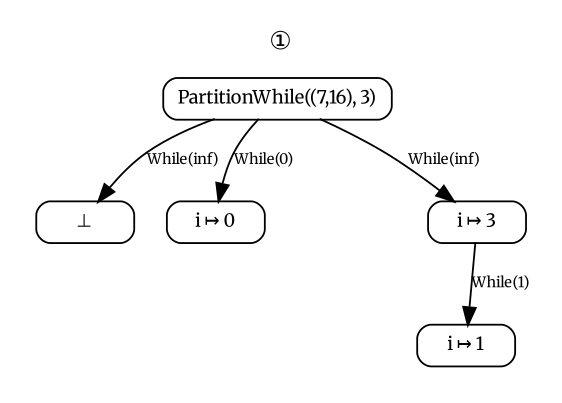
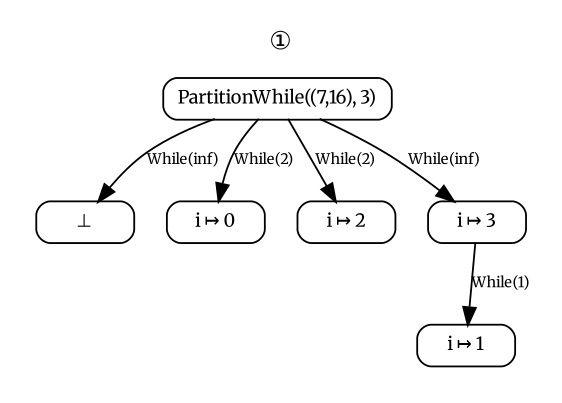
  digraph {
    color=white
    fontname=Merriweather
    fontsize=14.0
    node [fontname=Merriweather fontsize=10.0 shape=record style=rounded]
    edge [fontname=Merriweather fontsize=8.0]
    n1 [height=0.3 label="PartitionWhile((7,16), 3)"]
    n2 [height=0.3 label="⊥"]
    n3 [height=0.3 label="i ↦ 0"]
    n4 [height=0.3 label="i ↦ 1"]
+   n5 [height=0.3 label="i ↦ 2"]
    n6 [height=0.3 label="i ↦ 3"]
    subgraph cluster_1 {
      label="①"
      n1
      n2
      n3
      n4
+     n5
      n6
    }
    n1 -> n2 [label="While(inf)"]
-   n1 -> n3 [label="While(0)"]
+   n1 -> n3 [label="While(2)"]
+   n1 -> n5 [label="While(2)"]
    n1 -> n6 [label="While(inf)"]
    n6 -> n4 [label="While(1)"]
  }
